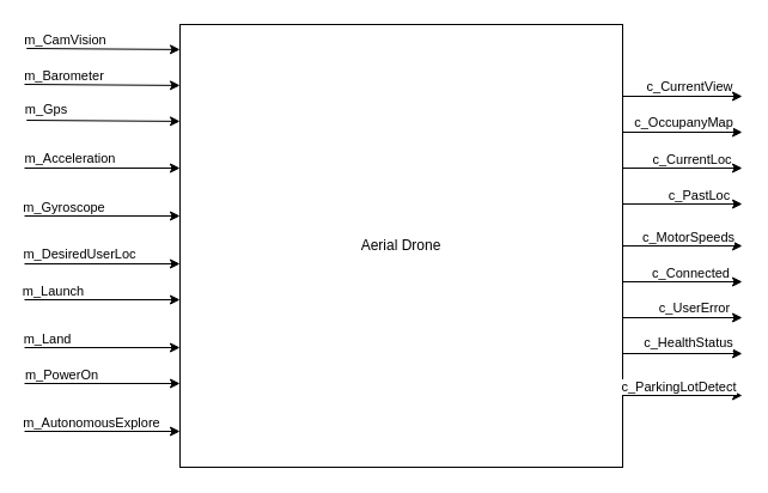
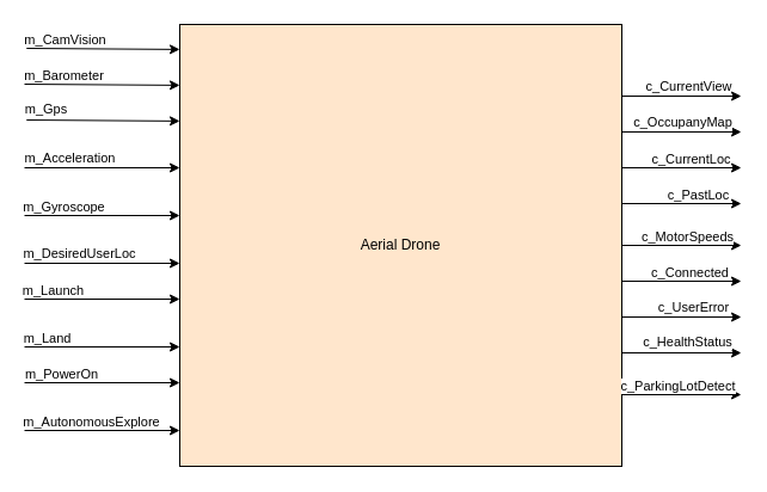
  <mxCell id="0" />
  <mxCell id="1" parent="0" />
  <mxCell id="2" style="edgeStyle=none;rounded=0;orthogonalLoop=1;jettySize=auto;html=1;exitX=1;exitY=0.5;exitDx=0;exitDy=0;startArrow=none;startFill=0;endArrow=classic;endFill=1;" parent="1" edge="1"><mxGeometry relative="1" as="geometry"><mxPoint x="620" y="110" as="targetPoint" /><mxPoint x="520" y="110" as="sourcePoint" /></mxGeometry></mxCell>
  <mxCell id="3" value="c_OccupanyMap" style="edgeLabel;html=1;align=center;verticalAlign=middle;resizable=0;points=[];" parent="2" vertex="1" connectable="0"><mxGeometry x="-0.292" y="1" relative="1" as="geometry"><mxPoint x="15" y="-8" as="offset" /></mxGeometry></mxCell>
  <mxCell id="4" style="edgeStyle=none;rounded=0;orthogonalLoop=1;jettySize=auto;html=1;exitX=0;exitY=0.5;exitDx=0;exitDy=0;startArrow=classic;startFill=1;endArrow=none;endFill=0;" parent="1" edge="1"><mxGeometry relative="1" as="geometry"><mxPoint x="20" y="140" as="targetPoint" /><mxPoint x="150" y="140" as="sourcePoint" /></mxGeometry></mxCell>
  <mxCell id="5" value="m_Acceleration" style="edgeLabel;html=1;align=center;verticalAlign=middle;resizable=0;points=[];" parent="4" vertex="1" connectable="0"><mxGeometry x="0.088" y="1" relative="1" as="geometry"><mxPoint x="-22" y="-10" as="offset" /></mxGeometry></mxCell>
  <mxCell id="6" style="edgeStyle=none;rounded=0;orthogonalLoop=1;jettySize=auto;html=1;startArrow=classic;startFill=1;endArrow=none;endFill=0;" parent="1" edge="1"><mxGeometry relative="1" as="geometry"><mxPoint x="20" y="220" as="targetPoint" /><mxPoint x="150" y="220" as="sourcePoint" /></mxGeometry></mxCell>
  <mxCell id="7" value="m_DesiredUserLoc" style="edgeLabel;html=1;align=center;verticalAlign=middle;resizable=0;points=[];" parent="6" vertex="1" connectable="0"><mxGeometry x="0.582" y="-2" relative="1" as="geometry"><mxPoint x="18" y="-7" as="offset" /></mxGeometry></mxCell>
- <mxCell id="8" value="Aerial Drone" style="whiteSpace=wrap;html=1;aspect=fixed;" parent="1" vertex="1"><mxGeometry x="150" y="20" width="370" height="370" as="geometry" /></mxCell>
+ <mxCell id="8" value="Aerial Drone" style="whiteSpace=wrap;html=1;aspect=fixed;fillColor=#ffe6cc;" parent="1" vertex="1"><mxGeometry x="150" y="20" width="370" height="370" as="geometry" /></mxCell>
  <mxCell id="9" value="" style="endArrow=classic;html=1;rounded=0;entryX=-0.008;entryY=0.095;entryDx=0;entryDy=0;entryPerimeter=0;" parent="1" edge="1"><mxGeometry width="50" height="50" relative="1" as="geometry"><mxPoint x="21.76" y="40" as="sourcePoint" /><mxPoint x="150" y="40.9" as="targetPoint" /></mxGeometry></mxCell>
  <mxCell id="10" value="m_CamVision" style="edgeLabel;html=1;align=center;verticalAlign=middle;resizable=0;points=[];" parent="9" vertex="1" connectable="0"><mxGeometry x="-0.615" y="1" relative="1" as="geometry"><mxPoint x="7" y="-7" as="offset" /></mxGeometry></mxCell>
  <mxCell id="11" style="edgeStyle=none;rounded=0;orthogonalLoop=1;jettySize=auto;html=1;exitX=0;exitY=0.5;exitDx=0;exitDy=0;startArrow=classic;startFill=1;endArrow=none;endFill=0;" parent="1" edge="1"><mxGeometry relative="1" as="geometry"><mxPoint x="20" y="180" as="targetPoint" /><mxPoint x="150" y="180" as="sourcePoint" /></mxGeometry></mxCell>
  <mxCell id="12" value="m_Gyroscope" style="edgeLabel;html=1;align=center;verticalAlign=middle;resizable=0;points=[];" parent="11" vertex="1" connectable="0"><mxGeometry x="0.171" y="-2" relative="1" as="geometry"><mxPoint x="-22" y="-6" as="offset" /></mxGeometry></mxCell>
  <mxCell id="13" style="edgeStyle=none;rounded=0;orthogonalLoop=1;jettySize=auto;html=1;exitX=1;exitY=0.5;exitDx=0;exitDy=0;startArrow=none;startFill=0;endArrow=classic;endFill=1;" parent="1" edge="1"><mxGeometry relative="1" as="geometry"><mxPoint x="620" y="140" as="targetPoint" /><mxPoint x="520" y="140" as="sourcePoint" /></mxGeometry></mxCell>
  <mxCell id="14" value="c_CurrentLoc" style="edgeLabel;html=1;align=center;verticalAlign=middle;resizable=0;points=[];" parent="13" vertex="1" connectable="0"><mxGeometry x="-0.195" y="1" relative="1" as="geometry"><mxPoint x="17" y="-7" as="offset" /></mxGeometry></mxCell>
  <mxCell id="15" style="edgeStyle=none;rounded=0;orthogonalLoop=1;jettySize=auto;html=1;exitX=1;exitY=0.5;exitDx=0;exitDy=0;startArrow=none;startFill=0;endArrow=classic;endFill=1;" parent="1" edge="1"><mxGeometry relative="1" as="geometry"><mxPoint x="620" y="80" as="targetPoint" /><mxPoint x="520" y="80" as="sourcePoint" /></mxGeometry></mxCell>
  <mxCell id="16" value="c_CurrentView" style="edgeLabel;html=1;align=center;verticalAlign=middle;resizable=0;points=[];" parent="15" vertex="1" connectable="0"><mxGeometry x="-0.401" relative="1" as="geometry"><mxPoint x="25" y="-9" as="offset" /></mxGeometry></mxCell>
  <mxCell id="17" style="edgeStyle=none;rounded=0;orthogonalLoop=1;jettySize=auto;html=1;exitX=1;exitY=0.5;exitDx=0;exitDy=0;startArrow=none;startFill=0;endArrow=classic;endFill=1;" parent="1" edge="1"><mxGeometry relative="1" as="geometry"><mxPoint x="620" y="170" as="targetPoint" /><mxPoint x="520" y="170" as="sourcePoint" /></mxGeometry></mxCell>
  <mxCell id="18" value="c_PastLoc" style="edgeLabel;html=1;align=center;verticalAlign=middle;resizable=0;points=[];" parent="17" vertex="1" connectable="0"><mxGeometry x="-0.195" y="1" relative="1" as="geometry"><mxPoint x="23" y="-7" as="offset" /></mxGeometry></mxCell>
  <mxCell id="19" value="" style="endArrow=classic;html=1;rounded=0;entryX=-0.008;entryY=0.095;entryDx=0;entryDy=0;entryPerimeter=0;" parent="1" edge="1"><mxGeometry width="50" height="50" relative="1" as="geometry"><mxPoint x="20" y="70" as="sourcePoint" /><mxPoint x="150" y="70.9" as="targetPoint" /></mxGeometry></mxCell>
  <mxCell id="20" value="m_Barometer" style="edgeLabel;html=1;align=center;verticalAlign=middle;resizable=0;points=[];" parent="19" vertex="1" connectable="0"><mxGeometry x="-0.615" y="1" relative="1" as="geometry"><mxPoint x="7" y="-7" as="offset" /></mxGeometry></mxCell>
  <mxCell id="21" value="" style="endArrow=classic;html=1;rounded=0;entryX=-0.008;entryY=0.095;entryDx=0;entryDy=0;entryPerimeter=0;" parent="1" edge="1"><mxGeometry width="50" height="50" relative="1" as="geometry"><mxPoint x="21.76" y="100" as="sourcePoint" /><mxPoint x="150" y="100.9" as="targetPoint" /></mxGeometry></mxCell>
  <mxCell id="22" value="m_Gps" style="edgeLabel;html=1;align=center;verticalAlign=middle;resizable=0;points=[];" parent="21" vertex="1" connectable="0"><mxGeometry x="-0.615" y="1" relative="1" as="geometry"><mxPoint x="-9" y="-9" as="offset" /></mxGeometry></mxCell>
  <mxCell id="23" style="edgeStyle=none;rounded=0;orthogonalLoop=1;jettySize=auto;html=1;startArrow=classic;startFill=1;endArrow=none;endFill=0;" edge="1" parent="1"><mxGeometry relative="1" as="geometry"><mxPoint x="20" y="290" as="targetPoint" /><mxPoint x="150" y="290" as="sourcePoint" /></mxGeometry></mxCell>
  <mxCell id="24" value="m_Land" style="edgeLabel;html=1;align=center;verticalAlign=middle;resizable=0;points=[];" vertex="1" connectable="0" parent="23"><mxGeometry x="0.582" y="-2" relative="1" as="geometry"><mxPoint x="-9" y="-6" as="offset" /></mxGeometry></mxCell>
  <mxCell id="25" style="edgeStyle=none;rounded=0;orthogonalLoop=1;jettySize=auto;html=1;exitX=0;exitY=0.5;exitDx=0;exitDy=0;startArrow=classic;startFill=1;endArrow=none;endFill=0;" edge="1" parent="1"><mxGeometry relative="1" as="geometry"><mxPoint x="20" y="250" as="targetPoint" /><mxPoint x="150" y="250" as="sourcePoint" /></mxGeometry></mxCell>
  <mxCell id="26" value="m_Launch" style="edgeLabel;html=1;align=center;verticalAlign=middle;resizable=0;points=[];" vertex="1" connectable="0" parent="25"><mxGeometry x="0.171" y="-2" relative="1" as="geometry"><mxPoint x="-31" y="-6" as="offset" /></mxGeometry></mxCell>
  <mxCell id="27" style="edgeStyle=none;rounded=0;orthogonalLoop=1;jettySize=auto;html=1;startArrow=classic;startFill=1;endArrow=none;endFill=0;" edge="1" parent="1"><mxGeometry relative="1" as="geometry"><mxPoint x="20" y="360" as="targetPoint" /><mxPoint x="150" y="360" as="sourcePoint" /></mxGeometry></mxCell>
  <mxCell id="28" value="m_AutonomousExplore" style="edgeLabel;html=1;align=center;verticalAlign=middle;resizable=0;points=[];" vertex="1" connectable="0" parent="27"><mxGeometry x="0.582" y="-2" relative="1" as="geometry"><mxPoint x="28" y="-6" as="offset" /></mxGeometry></mxCell>
  <mxCell id="29" style="edgeStyle=none;rounded=0;orthogonalLoop=1;jettySize=auto;html=1;exitX=0;exitY=0.5;exitDx=0;exitDy=0;startArrow=classic;startFill=1;endArrow=none;endFill=0;" edge="1" parent="1"><mxGeometry relative="1" as="geometry"><mxPoint x="20" y="320" as="targetPoint" /><mxPoint x="150" y="320" as="sourcePoint" /></mxGeometry></mxCell>
  <mxCell id="30" value="m_PowerOn" style="edgeLabel;html=1;align=center;verticalAlign=middle;resizable=0;points=[];" vertex="1" connectable="0" parent="29"><mxGeometry x="0.171" y="-2" relative="1" as="geometry"><mxPoint x="-24" y="-6" as="offset" /></mxGeometry></mxCell>
  <mxCell id="31" style="edgeStyle=none;rounded=0;orthogonalLoop=1;jettySize=auto;html=1;exitX=1;exitY=0.5;exitDx=0;exitDy=0;startArrow=none;startFill=0;endArrow=classic;endFill=1;" edge="1" parent="1"><mxGeometry relative="1" as="geometry"><mxPoint x="620" y="235" as="targetPoint" /><mxPoint x="520" y="235" as="sourcePoint" /></mxGeometry></mxCell>
  <mxCell id="32" value="c_Connected" style="edgeLabel;html=1;align=center;verticalAlign=middle;resizable=0;points=[];" vertex="1" connectable="0" parent="31"><mxGeometry x="-0.292" y="1" relative="1" as="geometry"><mxPoint x="21" y="-7" as="offset" /></mxGeometry></mxCell>
  <mxCell id="33" style="edgeStyle=none;rounded=0;orthogonalLoop=1;jettySize=auto;html=1;exitX=1;exitY=0.5;exitDx=0;exitDy=0;startArrow=none;startFill=0;endArrow=classic;endFill=1;" edge="1" parent="1"><mxGeometry relative="1" as="geometry"><mxPoint x="620" y="265" as="targetPoint" /><mxPoint x="520" y="265" as="sourcePoint" /></mxGeometry></mxCell>
  <mxCell id="34" value="c_UserError" style="edgeLabel;html=1;align=center;verticalAlign=middle;resizable=0;points=[];" vertex="1" connectable="0" parent="33"><mxGeometry x="-0.195" y="1" relative="1" as="geometry"><mxPoint x="19" y="-8" as="offset" /></mxGeometry></mxCell>
  <mxCell id="35" style="edgeStyle=none;rounded=0;orthogonalLoop=1;jettySize=auto;html=1;exitX=1;exitY=0.5;exitDx=0;exitDy=0;startArrow=none;startFill=0;endArrow=classic;endFill=1;" edge="1" parent="1"><mxGeometry relative="1" as="geometry"><mxPoint x="620" y="205" as="targetPoint" /><mxPoint x="520" y="205" as="sourcePoint" /></mxGeometry></mxCell>
  <mxCell id="36" value="c_MotorSpeeds" style="edgeLabel;html=1;align=center;verticalAlign=middle;resizable=0;points=[];" vertex="1" connectable="0" parent="35"><mxGeometry x="-0.401" relative="1" as="geometry"><mxPoint x="24" y="-8" as="offset" /></mxGeometry></mxCell>
  <mxCell id="37" style="edgeStyle=none;rounded=0;orthogonalLoop=1;jettySize=auto;html=1;exitX=1;exitY=0.5;exitDx=0;exitDy=0;startArrow=none;startFill=0;endArrow=classic;endFill=1;" edge="1" parent="1"><mxGeometry relative="1" as="geometry"><mxPoint x="620" y="295" as="targetPoint" /><mxPoint x="520" y="295" as="sourcePoint" /></mxGeometry></mxCell>
  <mxCell id="38" value="c_HealthStatus" style="edgeLabel;html=1;align=center;verticalAlign=middle;resizable=0;points=[];" vertex="1" connectable="0" parent="37"><mxGeometry x="-0.195" y="1" relative="1" as="geometry"><mxPoint x="14" y="-9" as="offset" /></mxGeometry></mxCell>
  <mxCell id="39" style="edgeStyle=none;rounded=0;orthogonalLoop=1;jettySize=auto;html=1;exitX=1;exitY=0.5;exitDx=0;exitDy=0;startArrow=none;startFill=0;endArrow=classic;endFill=1;" edge="1" parent="1"><mxGeometry relative="1" as="geometry"><mxPoint x="620" y="330" as="targetPoint" /><mxPoint x="520" y="330" as="sourcePoint" /></mxGeometry></mxCell>
  <mxCell id="40" value="c_ParkingLotDetect" style="edgeLabel;html=1;align=center;verticalAlign=middle;resizable=0;points=[];" vertex="1" connectable="0" parent="39"><mxGeometry x="-0.195" y="1" relative="1" as="geometry"><mxPoint x="6" y="-7" as="offset" /></mxGeometry></mxCell>
